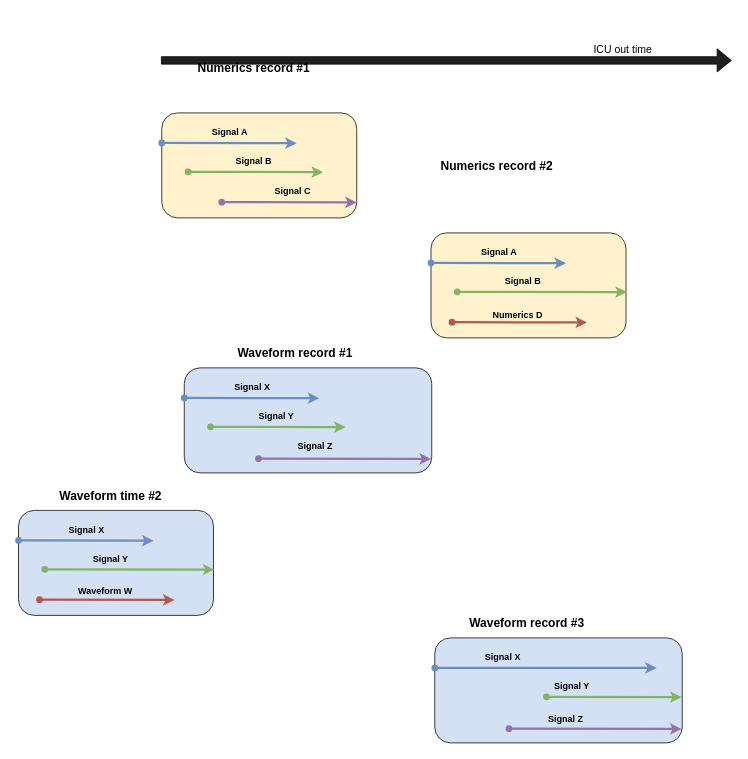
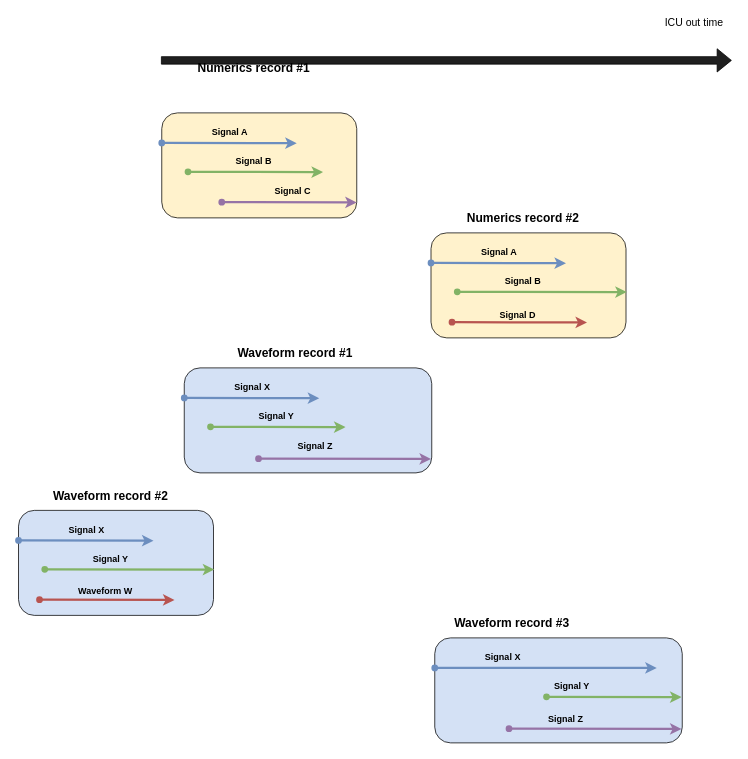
  <mxCell id="0" />
  <mxCell id="1" parent="0" />
  <mxCell id="2" value="" style="shape=flexArrow;endArrow=block;startArrow=none;html=1;endFill=0;fillColor=#1F1F1F;startFill=0;" parent="1" edge="1"><mxGeometry width="50" height="50" relative="1" as="geometry"><mxPoint x="214" y="80" as="sourcePoint" /><mxPoint x="975" y="80" as="targetPoint" /></mxGeometry></mxCell>
- <mxCell id="3" value="ICU out time" style="text;html=1;strokeColor=none;fillColor=none;align=center;verticalAlign=middle;whiteSpace=wrap;rounded=0;fontSize=14;" parent="1" vertex="1"><mxGeometry x="780" y="55" width="100" height="20" as="geometry" /></mxCell>
+ <mxCell id="3" value="ICU out time" style="text;html=1;strokeColor=none;fillColor=none;align=center;verticalAlign=middle;whiteSpace=wrap;rounded=0;fontSize=14;" parent="1" vertex="1"><mxGeometry x="875" y="20" width="100" height="20" as="geometry" /></mxCell>
  <mxCell id="4" value="" style="rounded=1;whiteSpace=wrap;html=1;fontSize=14;fillColor=#FFF2CC;" parent="1" vertex="1"><mxGeometry x="215" y="150" width="260" height="140" as="geometry" /></mxCell>
  <mxCell id="5" value="Numerics record #1" style="text;html=1;strokeColor=none;fillColor=none;align=center;verticalAlign=middle;whiteSpace=wrap;rounded=0;fontSize=16;fontStyle=1" parent="1" vertex="1"><mxGeometry x="243" y="80" width="190" height="20" as="geometry" /></mxCell>
- <mxCell id="6" value="Numerics record #2" style="text;html=1;strokeColor=none;fillColor=none;align=center;verticalAlign=middle;whiteSpace=wrap;rounded=0;fontSize=16;fontStyle=1" parent="1" vertex="1"><mxGeometry x="567" y="210" width="190" height="20" as="geometry" /></mxCell>
+ <mxCell id="6" value="Numerics record #2" style="text;html=1;strokeColor=none;fillColor=none;align=center;verticalAlign=middle;whiteSpace=wrap;rounded=0;fontSize=16;fontStyle=1" parent="1" vertex="1"><mxGeometry x="602" y="280" width="190" height="20" as="geometry" /></mxCell>
  <mxCell id="7" value="" style="endArrow=oval;startArrow=classic;html=1;fillColor=#dae8fc;fontSize=16;strokeWidth=3;strokeColor=#6c8ebf;endFill=1;" parent="1" edge="1"><mxGeometry width="50" height="50" relative="1" as="geometry"><mxPoint x="395" y="190.5" as="sourcePoint" /><mxPoint x="215" y="190" as="targetPoint" /></mxGeometry></mxCell>
  <mxCell id="8" value="Signal A" style="text;html=1;strokeColor=none;fillColor=none;align=center;verticalAlign=middle;whiteSpace=wrap;rounded=0;fontSize=12;fontStyle=1" parent="1" vertex="1"><mxGeometry x="211" y="166" width="190" height="20" as="geometry" /></mxCell>
  <mxCell id="9" value="" style="endArrow=oval;startArrow=classic;html=1;fillColor=#d5e8d4;fontSize=16;strokeWidth=3;strokeColor=#82b366;endFill=1;" parent="1" edge="1"><mxGeometry width="50" height="50" relative="1" as="geometry"><mxPoint x="430" y="229" as="sourcePoint" /><mxPoint x="250" y="228.5" as="targetPoint" /></mxGeometry></mxCell>
  <mxCell id="10" value="Signal B" style="text;html=1;strokeColor=none;fillColor=none;align=center;verticalAlign=middle;whiteSpace=wrap;rounded=0;fontSize=12;fontStyle=1" parent="1" vertex="1"><mxGeometry x="243" y="204.5" width="190" height="20" as="geometry" /></mxCell>
  <mxCell id="11" value="" style="endArrow=oval;startArrow=classic;html=1;fillColor=#e1d5e7;fontSize=16;strokeWidth=3;strokeColor=#9673a6;endFill=1;" parent="1" edge="1"><mxGeometry width="50" height="50" relative="1" as="geometry"><mxPoint x="475" y="269.5" as="sourcePoint" /><mxPoint x="295" y="269" as="targetPoint" /></mxGeometry></mxCell>
  <mxCell id="12" value="Signal C" style="text;html=1;strokeColor=none;fillColor=none;align=center;verticalAlign=middle;whiteSpace=wrap;rounded=0;fontSize=12;fontStyle=1" parent="1" vertex="1"><mxGeometry x="295" y="245" width="190" height="20" as="geometry" /></mxCell>
  <mxCell id="13" value="" style="rounded=1;whiteSpace=wrap;html=1;fontSize=14;fillColor=#FFF2CC;" parent="1" vertex="1"><mxGeometry x="574" y="310" width="260" height="140" as="geometry" /></mxCell>
  <mxCell id="14" value="" style="endArrow=oval;startArrow=classic;html=1;fillColor=#dae8fc;fontSize=16;strokeWidth=3;strokeColor=#6c8ebf;endFill=1;" parent="1" edge="1"><mxGeometry width="50" height="50" relative="1" as="geometry"><mxPoint x="754" y="350.5" as="sourcePoint" /><mxPoint x="574" y="350" as="targetPoint" /></mxGeometry></mxCell>
  <mxCell id="15" value="Signal A" style="text;html=1;strokeColor=none;fillColor=none;align=center;verticalAlign=middle;whiteSpace=wrap;rounded=0;fontSize=12;fontStyle=1" parent="1" vertex="1"><mxGeometry x="570" y="326" width="190" height="20" as="geometry" /></mxCell>
  <mxCell id="16" value="" style="endArrow=oval;startArrow=classic;html=1;fillColor=#d5e8d4;fontSize=16;strokeWidth=3;strokeColor=#82b366;endFill=1;" parent="1" edge="1"><mxGeometry width="50" height="50" relative="1" as="geometry"><mxPoint x="835" y="389" as="sourcePoint" /><mxPoint x="609" y="388.5" as="targetPoint" /></mxGeometry></mxCell>
  <mxCell id="17" value="Signal B" style="text;html=1;strokeColor=none;fillColor=none;align=center;verticalAlign=middle;whiteSpace=wrap;rounded=0;fontSize=12;fontStyle=1" parent="1" vertex="1"><mxGeometry x="602" y="364.5" width="190" height="20" as="geometry" /></mxCell>
  <mxCell id="18" value="" style="endArrow=oval;startArrow=classic;html=1;fillColor=#f8cecc;fontSize=16;strokeWidth=3;strokeColor=#b85450;endFill=1;" parent="1" edge="1"><mxGeometry width="50" height="50" relative="1" as="geometry"><mxPoint x="782" y="429.5" as="sourcePoint" /><mxPoint x="602" y="429" as="targetPoint" /></mxGeometry></mxCell>
- <mxCell id="19" value="Numerics D" style="text;html=1;strokeColor=none;fillColor=none;align=center;verticalAlign=middle;whiteSpace=wrap;rounded=0;fontSize=12;fontStyle=1" parent="1" vertex="1"><mxGeometry x="595" y="410" width="190" height="20" as="geometry" /></mxCell>
+ <mxCell id="19" value="Signal D" style="text;html=1;strokeColor=none;fillColor=none;align=center;verticalAlign=middle;whiteSpace=wrap;rounded=0;fontSize=12;fontStyle=1" parent="1" vertex="1"><mxGeometry x="595" y="410" width="190" height="20" as="geometry" /></mxCell>
  <mxCell id="20" value="" style="rounded=1;whiteSpace=wrap;html=1;fontSize=14;fillColor=#D4E1F5;" parent="1" vertex="1"><mxGeometry x="245" y="490" width="330" height="140" as="geometry" /></mxCell>
  <mxCell id="21" value="Waveform record #1" style="text;html=1;strokeColor=none;fillColor=none;align=center;verticalAlign=middle;whiteSpace=wrap;rounded=0;fontSize=16;fontStyle=1" parent="1" vertex="1"><mxGeometry x="298" y="460" width="190" height="20" as="geometry" /></mxCell>
- <mxCell id="22" value="Waveform time #2" style="text;html=1;strokeColor=none;fillColor=none;align=center;verticalAlign=middle;whiteSpace=wrap;rounded=0;fontSize=16;fontStyle=1" parent="1" vertex="1"><mxGeometry x="52" y="650" width="190" height="20" as="geometry" /></mxCell>
+ <mxCell id="22" value="Waveform record #2" style="text;html=1;strokeColor=none;fillColor=none;align=center;verticalAlign=middle;whiteSpace=wrap;rounded=0;fontSize=16;fontStyle=1" parent="1" vertex="1"><mxGeometry x="52" y="650" width="190" height="20" as="geometry" /></mxCell>
  <mxCell id="23" value="" style="endArrow=oval;startArrow=classic;html=1;fillColor=#dae8fc;fontSize=16;strokeWidth=3;strokeColor=#6c8ebf;endFill=1;" parent="1" edge="1"><mxGeometry width="50" height="50" relative="1" as="geometry"><mxPoint x="425" y="530.5" as="sourcePoint" /><mxPoint x="245" y="530" as="targetPoint" /></mxGeometry></mxCell>
  <mxCell id="24" value="Signal X" style="text;html=1;strokeColor=none;fillColor=none;align=center;verticalAlign=middle;whiteSpace=wrap;rounded=0;fontSize=12;fontStyle=1" parent="1" vertex="1"><mxGeometry x="241" y="506" width="190" height="20" as="geometry" /></mxCell>
  <mxCell id="25" value="" style="endArrow=oval;startArrow=classic;html=1;fillColor=#d5e8d4;fontSize=16;strokeWidth=3;strokeColor=#82b366;endFill=1;" parent="1" edge="1"><mxGeometry width="50" height="50" relative="1" as="geometry"><mxPoint x="460" y="569" as="sourcePoint" /><mxPoint x="280" y="568.5" as="targetPoint" /></mxGeometry></mxCell>
  <mxCell id="26" value="Signal Y" style="text;html=1;strokeColor=none;fillColor=none;align=center;verticalAlign=middle;whiteSpace=wrap;rounded=0;fontSize=12;fontStyle=1" parent="1" vertex="1"><mxGeometry x="273" y="544.5" width="190" height="20" as="geometry" /></mxCell>
  <mxCell id="27" value="" style="endArrow=oval;startArrow=classic;html=1;fillColor=#e1d5e7;fontSize=16;strokeWidth=3;strokeColor=#9673a6;endFill=1;" parent="1" edge="1"><mxGeometry width="50" height="50" relative="1" as="geometry"><mxPoint x="574" y="611.5" as="sourcePoint" /><mxPoint x="344" y="611" as="targetPoint" /></mxGeometry></mxCell>
  <mxCell id="28" value="Signal Z" style="text;html=1;strokeColor=none;fillColor=none;align=center;verticalAlign=middle;whiteSpace=wrap;rounded=0;fontSize=12;fontStyle=1" parent="1" vertex="1"><mxGeometry x="325" y="585" width="190" height="20" as="geometry" /></mxCell>
  <mxCell id="29" value="" style="rounded=1;whiteSpace=wrap;html=1;fontSize=14;fillColor=#D4E1F5;" parent="1" vertex="1"><mxGeometry x="24" y="680" width="260" height="140" as="geometry" /></mxCell>
  <mxCell id="30" value="" style="endArrow=oval;startArrow=classic;html=1;fillColor=#dae8fc;fontSize=16;strokeWidth=3;strokeColor=#6c8ebf;endFill=1;" parent="1" edge="1"><mxGeometry width="50" height="50" relative="1" as="geometry"><mxPoint x="204" y="720.5" as="sourcePoint" /><mxPoint x="24" y="720" as="targetPoint" /></mxGeometry></mxCell>
  <mxCell id="31" value="Signal X" style="text;html=1;strokeColor=none;fillColor=none;align=center;verticalAlign=middle;whiteSpace=wrap;rounded=0;fontSize=12;fontStyle=1" parent="1" vertex="1"><mxGeometry x="20" y="696" width="190" height="20" as="geometry" /></mxCell>
  <mxCell id="32" value="" style="endArrow=oval;startArrow=classic;html=1;fillColor=#d5e8d4;fontSize=16;strokeWidth=3;strokeColor=#82b366;endFill=1;" parent="1" edge="1"><mxGeometry width="50" height="50" relative="1" as="geometry"><mxPoint x="285" y="759" as="sourcePoint" /><mxPoint x="59" y="758.5" as="targetPoint" /></mxGeometry></mxCell>
  <mxCell id="33" value="Signal Y" style="text;html=1;strokeColor=none;fillColor=none;align=center;verticalAlign=middle;whiteSpace=wrap;rounded=0;fontSize=12;fontStyle=1" parent="1" vertex="1"><mxGeometry x="52" y="734.5" width="190" height="20" as="geometry" /></mxCell>
  <mxCell id="34" value="" style="endArrow=oval;startArrow=classic;html=1;fillColor=#f8cecc;fontSize=16;strokeWidth=3;strokeColor=#b85450;endFill=1;" parent="1" edge="1"><mxGeometry width="50" height="50" relative="1" as="geometry"><mxPoint x="232" y="799.5" as="sourcePoint" /><mxPoint x="52" y="799" as="targetPoint" /></mxGeometry></mxCell>
  <mxCell id="35" value="Waveform W" style="text;html=1;strokeColor=none;fillColor=none;align=center;verticalAlign=middle;whiteSpace=wrap;rounded=0;fontSize=12;fontStyle=1" parent="1" vertex="1"><mxGeometry x="45" y="778" width="190" height="20" as="geometry" /></mxCell>
  <mxCell id="36" value="" style="rounded=1;whiteSpace=wrap;html=1;fontSize=14;fillColor=#D4E1F5;" vertex="1" parent="1"><mxGeometry x="579" y="850" width="330" height="140" as="geometry" /></mxCell>
- <mxCell id="37" value="Waveform record #3" style="text;html=1;strokeColor=none;fillColor=none;align=center;verticalAlign=middle;whiteSpace=wrap;rounded=0;fontSize=16;fontStyle=1" vertex="1" parent="1"><mxGeometry x="607" y="820" width="190" height="20" as="geometry" /></mxCell>
+ <mxCell id="37" value="Waveform record #3" style="text;html=1;strokeColor=none;fillColor=none;align=center;verticalAlign=middle;whiteSpace=wrap;rounded=0;fontSize=16;fontStyle=1" vertex="1" parent="1"><mxGeometry x="587" y="820" width="190" height="20" as="geometry" /></mxCell>
  <mxCell id="38" value="" style="endArrow=oval;startArrow=classic;html=1;fillColor=#dae8fc;fontSize=16;strokeWidth=3;strokeColor=#6c8ebf;endFill=1;" edge="1" parent="1"><mxGeometry width="50" height="50" relative="1" as="geometry"><mxPoint x="875" y="890" as="sourcePoint" /><mxPoint x="579" y="890" as="targetPoint" /></mxGeometry></mxCell>
  <mxCell id="39" value="Signal X" style="text;html=1;strokeColor=none;fillColor=none;align=center;verticalAlign=middle;whiteSpace=wrap;rounded=0;fontSize=12;fontStyle=1" vertex="1" parent="1"><mxGeometry x="575" y="866" width="190" height="20" as="geometry" /></mxCell>
  <mxCell id="40" value="" style="endArrow=oval;startArrow=classic;html=1;fillColor=#d5e8d4;fontSize=16;strokeWidth=3;strokeColor=#82b366;endFill=1;" edge="1" parent="1"><mxGeometry width="50" height="50" relative="1" as="geometry"><mxPoint x="908" y="929" as="sourcePoint" /><mxPoint x="728" y="928.5" as="targetPoint" /></mxGeometry></mxCell>
  <mxCell id="41" value="Signal Y" style="text;html=1;strokeColor=none;fillColor=none;align=center;verticalAlign=middle;whiteSpace=wrap;rounded=0;fontSize=12;fontStyle=1" vertex="1" parent="1"><mxGeometry x="667" y="904.5" width="190" height="20" as="geometry" /></mxCell>
  <mxCell id="42" value="" style="endArrow=oval;startArrow=classic;html=1;fillColor=#e1d5e7;fontSize=16;strokeWidth=3;strokeColor=#9673a6;endFill=1;" edge="1" parent="1"><mxGeometry width="50" height="50" relative="1" as="geometry"><mxPoint x="908" y="971.5" as="sourcePoint" /><mxPoint x="678" y="971" as="targetPoint" /></mxGeometry></mxCell>
  <mxCell id="43" value="Signal Z" style="text;html=1;strokeColor=none;fillColor=none;align=center;verticalAlign=middle;whiteSpace=wrap;rounded=0;fontSize=12;fontStyle=1" vertex="1" parent="1"><mxGeometry x="659" y="949" width="190" height="20" as="geometry" /></mxCell>
